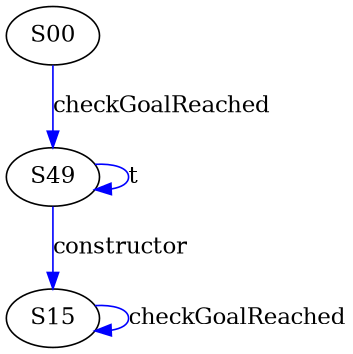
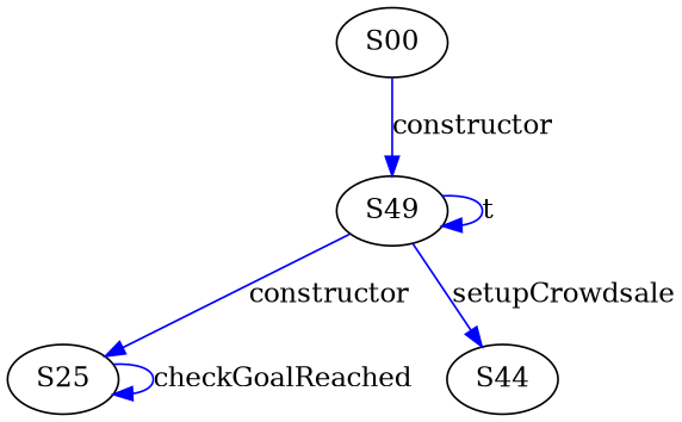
  digraph {
    edge [color=blue]
    S00
    S49
-   S25 [label=S15]
-   S00 -> S49 [label=checkGoalReached]
+   S25
+   S44
+   S00 -> S49 [label=constructor]
    S49 -> S49 [label=t]
    S49 -> S25 [label=constructor]
+   S49 -> S44 [label=setupCrowdsale]
    S25 -> S25 [label=checkGoalReached]
  }
